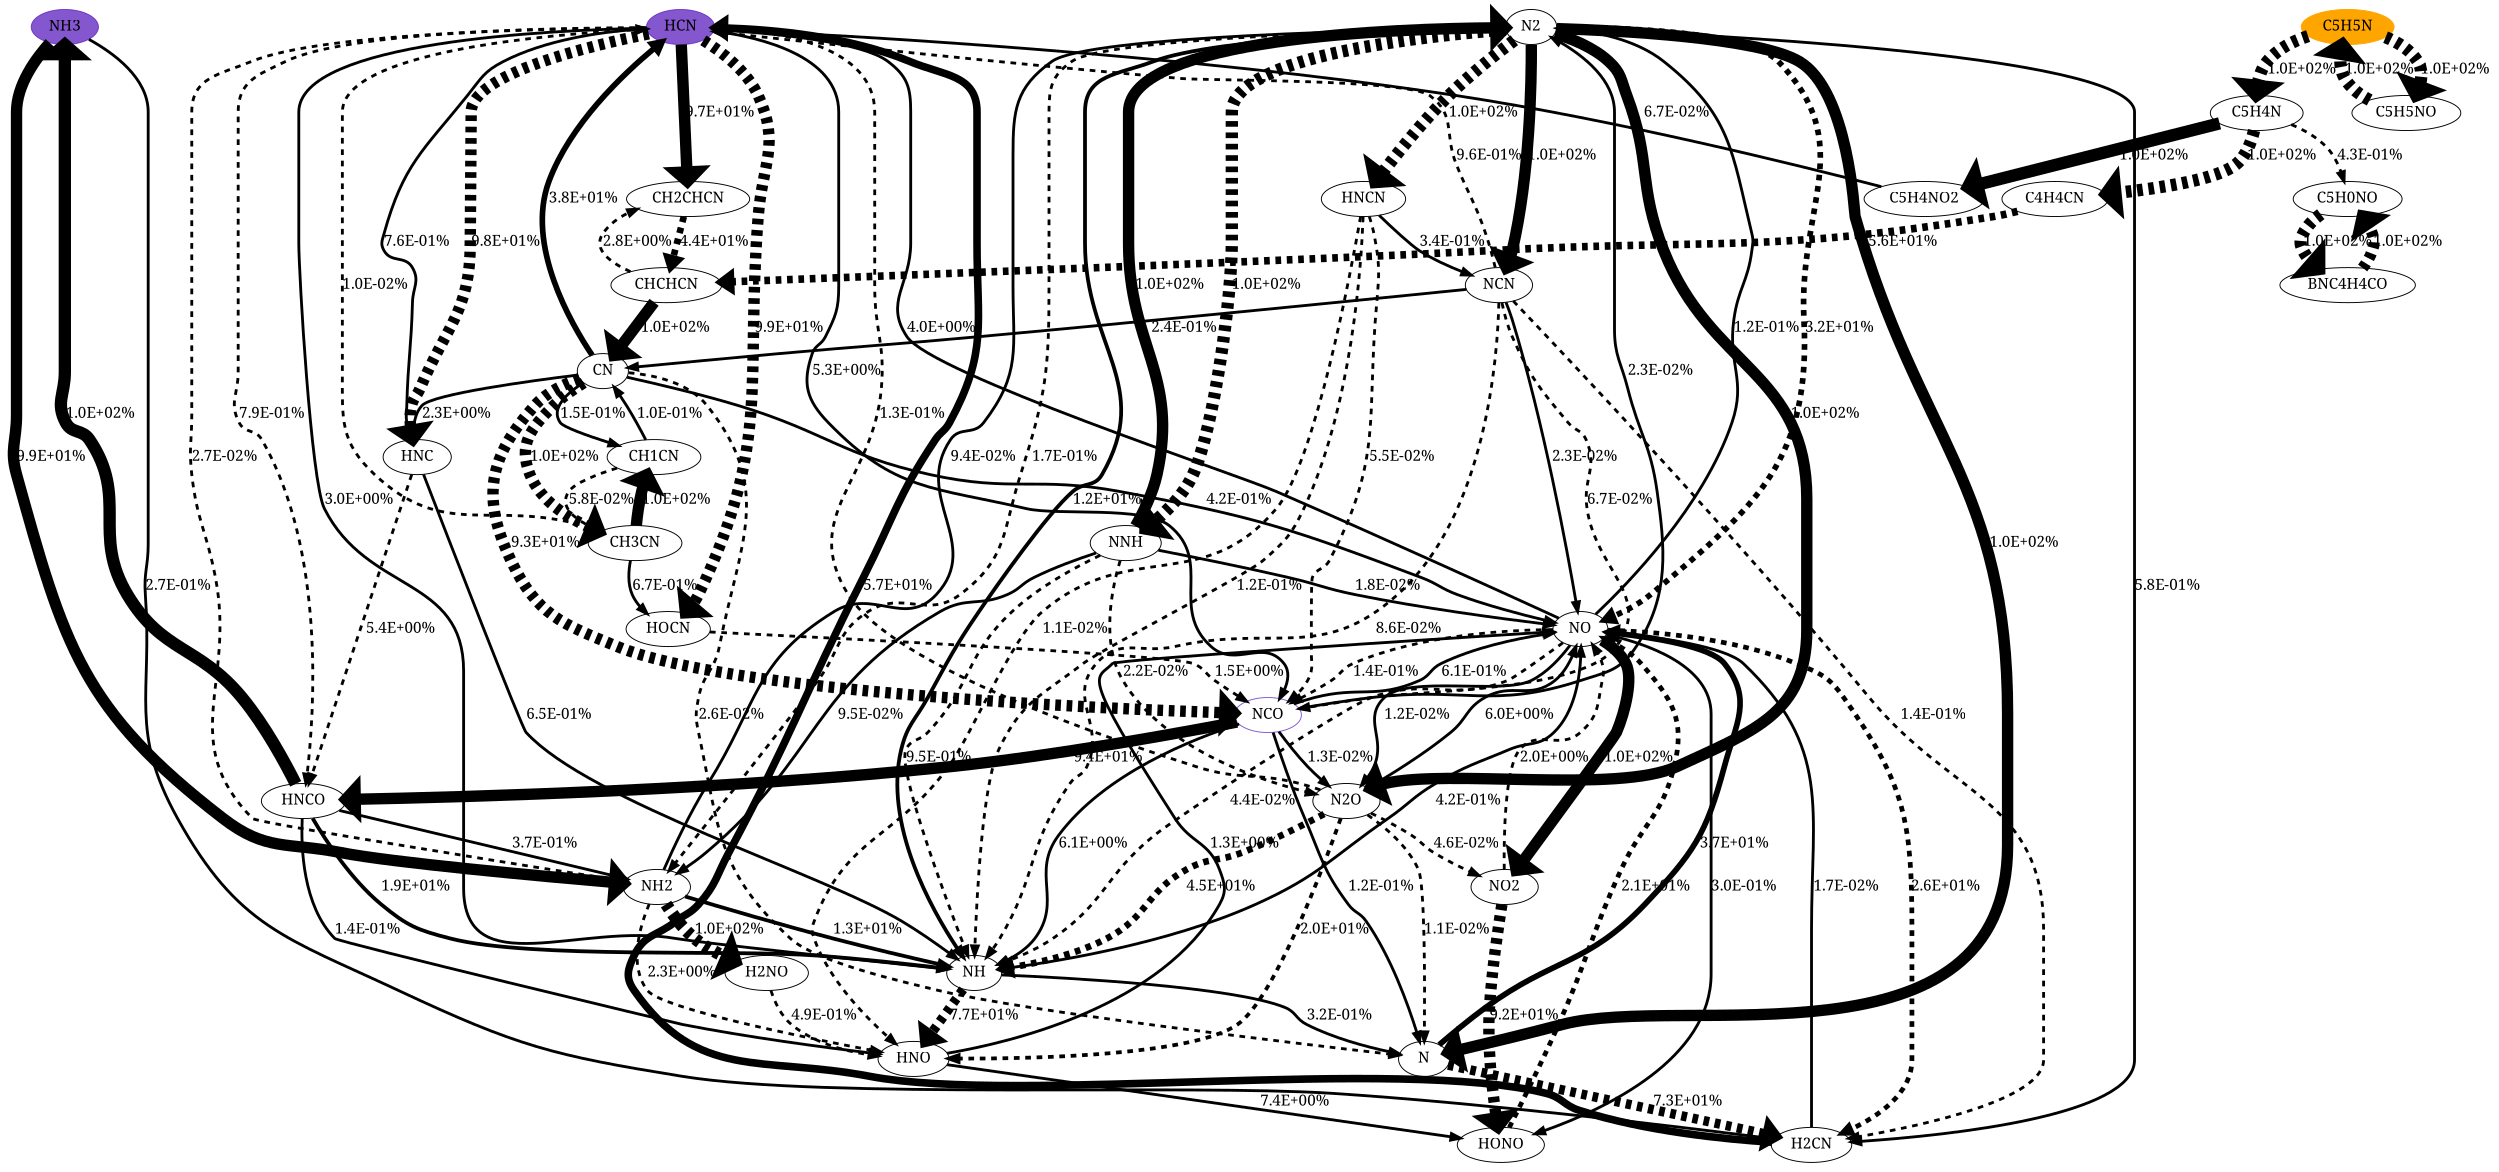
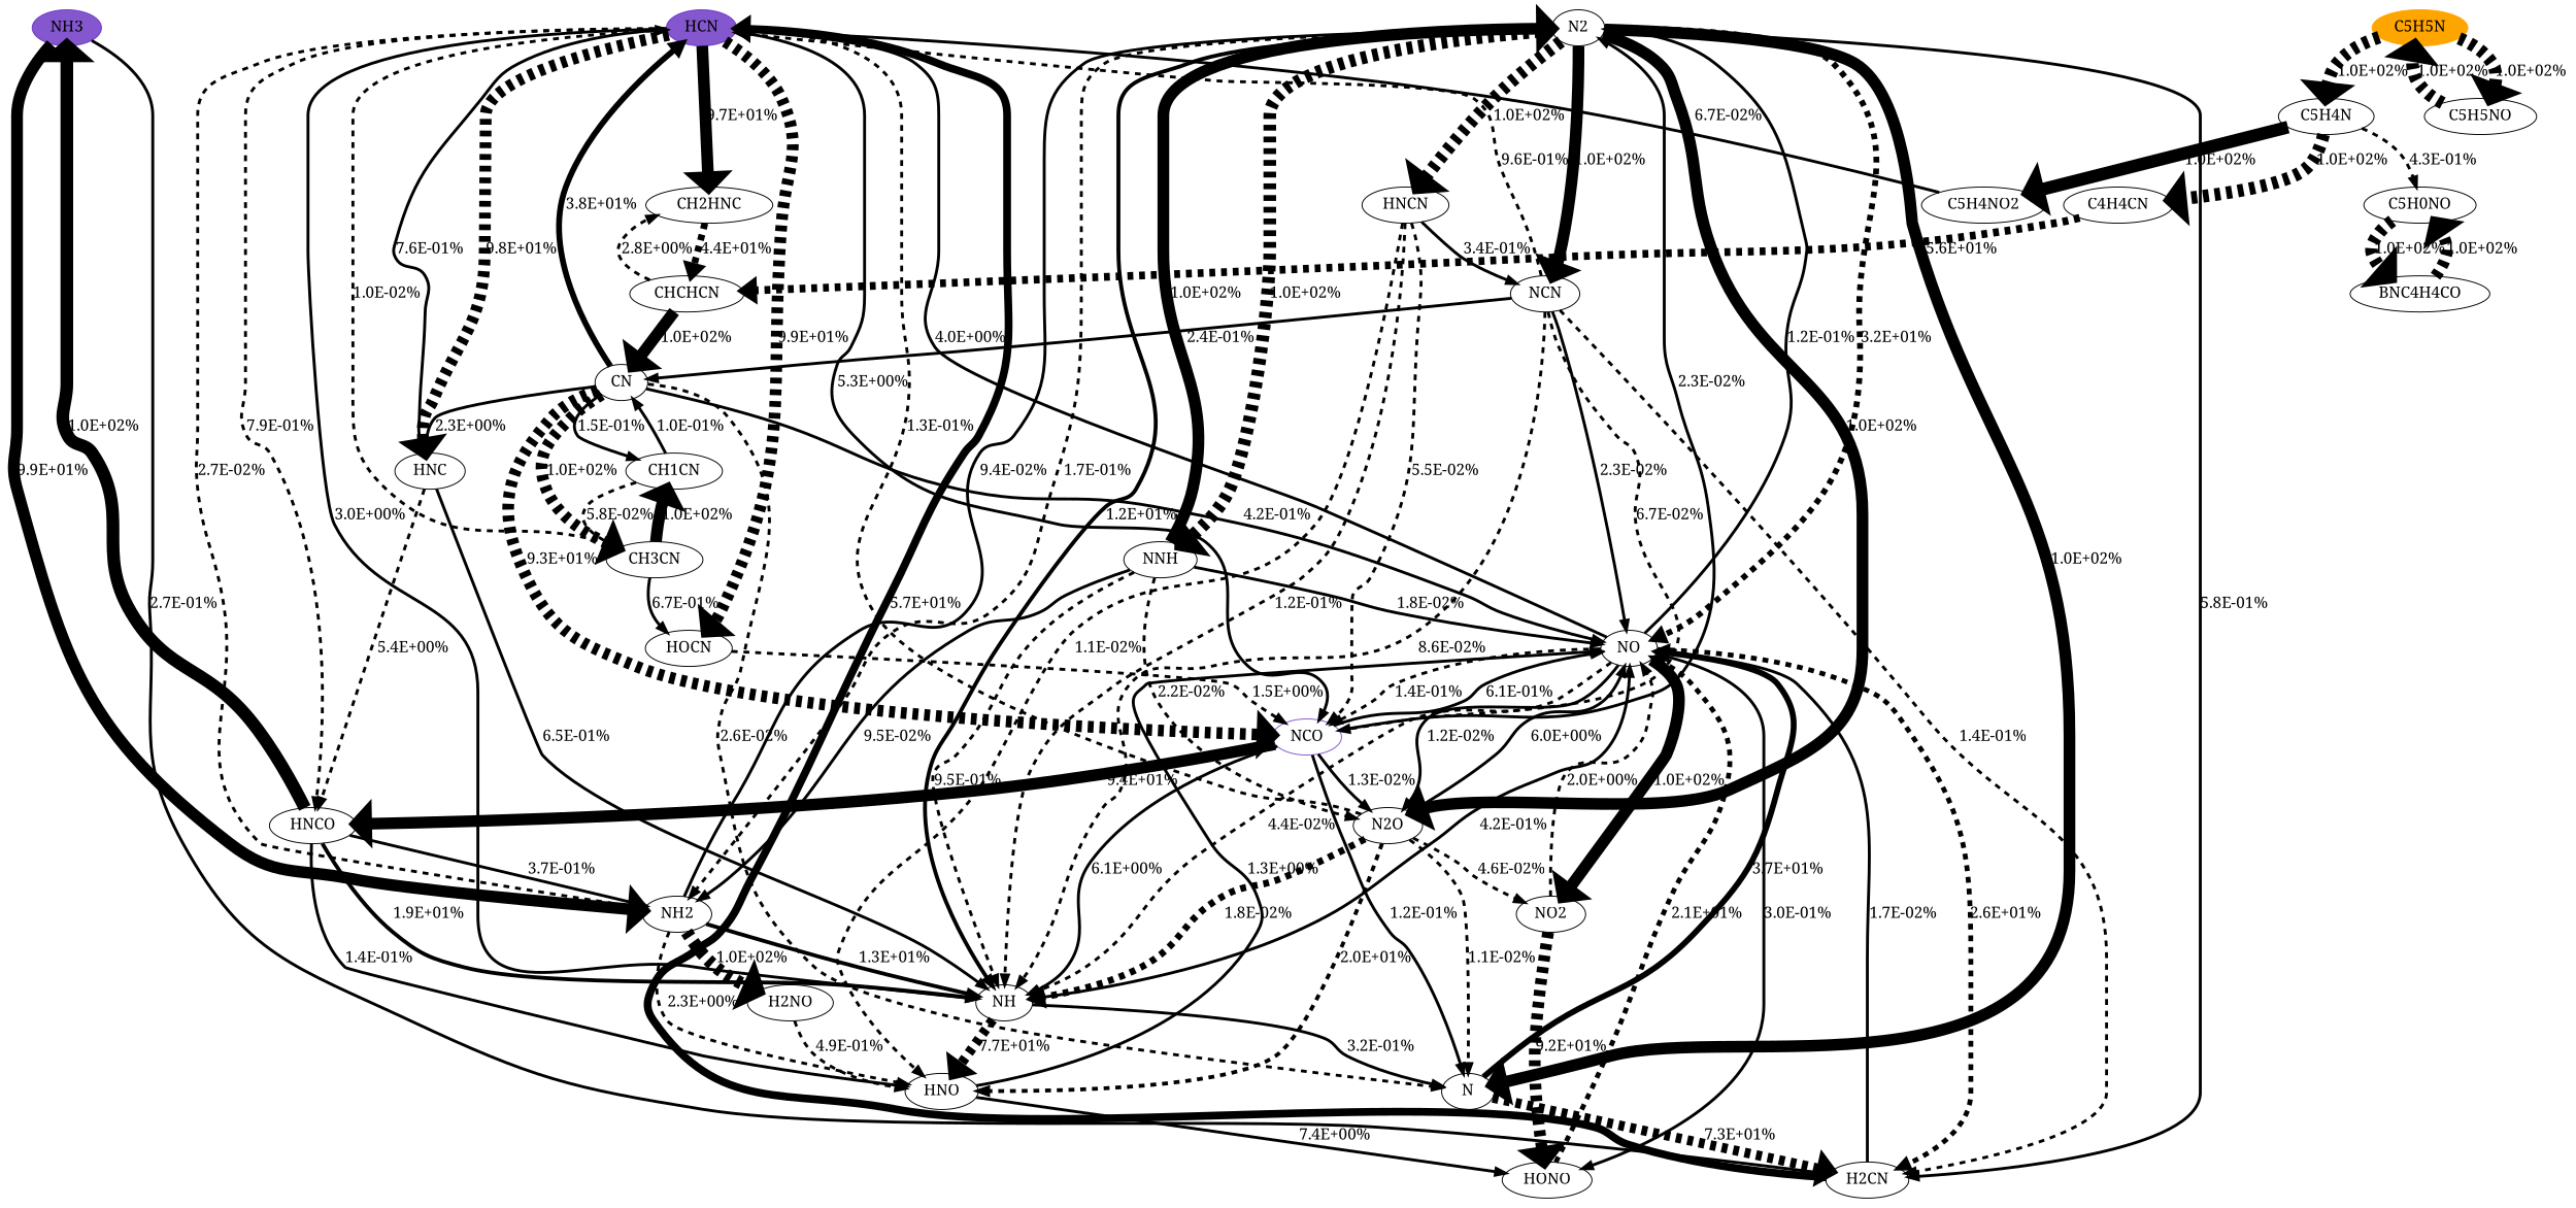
  digraph {
    b="0,0,1558,558"
    rankdir=TB
    splines=True
    node [fontname=serif fontsize=16]
    edge [fontcolor=black fontname=serif fontsize=16 penwidth=3 style=solid]
    N2
    HCN [color="#500dbab1" fillcolor="#500dbab1" style=filled]
    C5H5N [color=orange fillcolor=orange style=filled]
    NH3 [color="#500dbab1" fillcolor="#500dbab1" style=filled]
    NO
    NH
    N2O
    H2CN
    NH2
    N
    NNH
    NCN
    HNCN
    NCO [color="#500dbab1"]
    HNC
    HNCO
-   CH2CHCN
+   CH2CHCN [label=CH2HNC]
    HOCN
    C5H4N
    C5H5NO
    HONO
    NO2
    HNO
    H2NO
    CN
    CHCHCN
    n27 [label=C5H0NO]
    C5H4NO2
    C4H4CN
    BNC4H4CO
    CH3CN
    n32 [label=CH1CN]
    subgraph sub_1 {
      rank=source
      N2
      HCN
      C5H5N
      NH3
    }
    N2 -> NO [label="3.2E+01%" penwidth=6 style=dashed]
    N2 -> NH [label="1.2E+01%" penwidth=4]
    N2 -> N2O [label="1.0E+02%" penwidth=12]
    N2 -> H2CN [label="5.8E-01%"]
    N2 -> NH2 [label="1.7E-01%" style=dashed]
    N2 -> N [label="1.0E+02%" penwidth=12]
    N2 -> NNH [label="1.0E+02%" penwidth=13 style=dashed]
    N2 -> NCN [label="1.0E+02%" penwidth=12]
    N2 -> HNCN [label="1.0E+02%" penwidth=13 style=dashed]
    HCN -> NH [label="3.0E+00%"]
    HCN -> NH2 [label="2.7E-02%" style=dashed]
    HCN -> NCO [label="5.3E+00%"]
    HCN -> HNC [label="9.8E+01%" penwidth=12 style=dashed]
    HCN -> HNCO [label="7.9E-01%" style=dashed]
    HCN -> CH2CHCN [label="9.7E+01%" penwidth=12]
    HCN -> HOCN [label="9.9E+01%" penwidth=12 style=dashed]
    C5H5N -> C5H4N [label="1.0E+02%" penwidth=13 style=dashed]
    C5H5N -> C5H5NO [label="1.0E+02%" penwidth=13 style=dashed]
    NH3 -> H2CN [label="2.7E-01%"]
    NH3 -> NH2 [label="9.9E+01%" penwidth=12]
    NO -> N2 [label="1.2E-01%"]
    NO -> HCN [label="4.0E+00%"]
    NO -> NH [label="4.4E-02%" style=dashed]
    NO -> N2O [label="1.2E-02%"]
    NO -> H2CN [label="2.6E+01%" penwidth=5 style=dashed]
    NO -> NCO [label="1.4E-01%" style=dashed]
    NO -> HONO [label="3.0E-01%"]
    NO -> NO2 [label="1.0E+02%" penwidth=12]
    NH -> NO [label="4.2E-01%"]
    NH -> N [label="3.2E-01%"]
    NH -> HNO [label="7.7E+01%" penwidth=10 style=dashed]
    N2O -> HCN [label="1.3E-01%" style=dashed]
    N2O -> NO [label="6.0E+00%"]
-   N2O -> NH [label="4.5E+01%" penwidth=7 style=dashed]
+   N2O -> NH [label="1.8E-02%" penwidth=7 style=dashed]
    N2O -> N [label="1.1E-02%" style=dashed]
    N2O -> NO2 [label="4.6E-02%" style=dashed]
    N2O -> HNO [label="2.0E+01%" penwidth=4 style=dashed]
    H2CN -> HCN [label="5.7E+01%" penwidth=8]
    H2CN -> NO [label="1.7E-02%"]
    NH2 -> N2 [label="9.4E-02%"]
    NH2 -> NH [label="1.3E+01%" penwidth=4]
    NH2 -> HNO [label="2.3E+00%" style=dashed]
    NH2 -> H2NO [label="1.0E+02%" penwidth=13 style=dashed]
    N -> NO [label="3.7E+01%" penwidth=6]
    N -> H2CN [label="7.3E+01%" penwidth=10 style=dashed]
    NNH -> N2 [label="1.0E+02%" penwidth=12]
    NNH -> NO [label="1.8E-02%"]
    NNH -> NH [label="9.5E-01%" style=dashed]
    NNH -> N2O [label="2.2E-02%" style=dashed]
    NNH -> NH2 [label="9.5E-02%"]
    NCN -> HCN [label="9.6E-01%" style=dashed]
    NCN -> NO [label="2.3E-02%"]
    NCN -> NH [label="8.6E-02%" style=dashed]
    NCN -> H2CN [label="1.4E-01%" style=dashed]
    NCN -> NCO [label="6.7E-02%" style=dashed]
    NCN -> CN [label="2.4E-01%"]
    HNCN -> NH [label="1.2E-01%" style=dashed]
    HNCN -> NCN [label="3.4E-01%"]
    HNCN -> NCO [label="5.5E-02%" style=dashed]
    HNCN -> HNO [label="1.1E-02%" style=dashed]
    NCO -> N2 [label="2.3E-02%"]
    NCO -> NO [label="6.1E-01%"]
    NCO -> NH [label="6.1E+00%"]
    NCO -> N2O [label="1.3E-02%"]
    NCO -> N [label="1.2E-01%"]
    NCO -> HNCO [label="9.4E+01%" penwidth=12]
    HNC -> HCN [label="7.6E-01%"]
    HNC -> NH [label="6.5E-01%"]
    HNC -> HNCO [label="5.4E+00%" style=dashed]
    HNCO -> NH3 [label="1.0E+02%" penwidth=13]
    HNCO -> NH [label="1.9E+01%" penwidth=4]
    HNCO -> NH2 [label="3.7E-01%"]
    HNCO -> HNO [label="1.4E-01%"]
    CH2CHCN -> CHCHCN [label="4.4E+01%" penwidth=7 style=dashed]
    HOCN -> NCO [label="1.5E+00%" style=dashed]
    C5H4N -> n27 [label="4.3E-01%" style=dashed]
    C5H4N -> C5H4NO2 [label="1.0E+02%" penwidth=13]
    C5H4N -> C4H4CN [label="1.0E+02%" penwidth=13 style=dashed]
    C5H5NO -> C5H5N [label="1.0E+02%" penwidth=13 style=dashed]
    HONO -> NO [label="2.1E+01%" penwidth=5 style=dashed]
    NO2 -> NO [label="2.0E+00%" style=dashed]
    NO2 -> HONO [label="9.2E+01%" penwidth=12 style=dashed]
    HNO -> NO [label="1.3E+00%"]
    HNO -> HONO [label="7.4E+00%"]
    H2NO -> HNO [label="4.9E-01%" style=dashed]
    CN -> HCN [label="3.8E+01%" penwidth=6]
    CN -> NO [label="4.2E-01%"]
    CN -> N [label="2.6E-02%" style=dashed]
    CN -> NCO [label="9.3E+01%" penwidth=12 style=dashed]
    CN -> HNC [label="2.3E+00%"]
    CN -> CH3CN [label="1.0E+02%" penwidth=12 style=dashed]
    CN -> n32 [label="1.5E-01%"]
    CHCHCN -> CH2CHCN [label="2.8E+00%" style=dashed]
    CHCHCN -> CN [label="1.0E+02%" penwidth=12]
    n27 -> BNC4H4CO [label="1.0E+02%" penwidth=13 style=dashed]
    C5H4NO2 -> HCN [label="6.7E-02%"]
    C4H4CN -> CHCHCN [label="5.6E+01%" penwidth=8 style=dashed]
    BNC4H4CO -> n27 [label="1.0E+02%" penwidth=12 style=dashed]
    CH3CN -> HCN [label="1.0E-02%" style=dashed]
    CH3CN -> HOCN [label="6.7E-01%"]
    CH3CN -> n32 [label="1.0E+02%" penwidth=12]
    n32 -> CN [label="1.0E-01%"]
    n32 -> CH3CN [label="5.8E-02%" style=dashed]
  }
